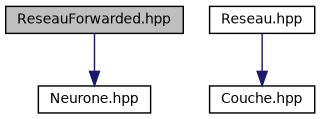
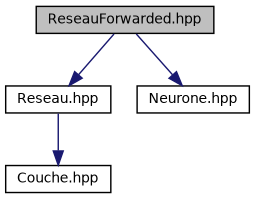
  digraph {
    node [color=black fillcolor=white fontname=Helvetica fontsize=10 shape=record style=filled]
    edge [color=midnightblue fontname=Helvetica fontsize=10 labelfontname=Helvetica labelfontsize=10 style=solid]
    n1 [fillcolor=grey75 fontcolor=black height=0.2 label="ReseauForwarded.hpp" width=0.4]
    n2 [height=0.2 label="Reseau.hpp" width=0.4]
    n3 [height=0.2 label="Neurone.hpp" width=0.4]
    n4 [height=0.2 label="Couche.hpp" width=0.4]
+   n1 -> n2
    n1 -> n3
    n2 -> n4
  }
